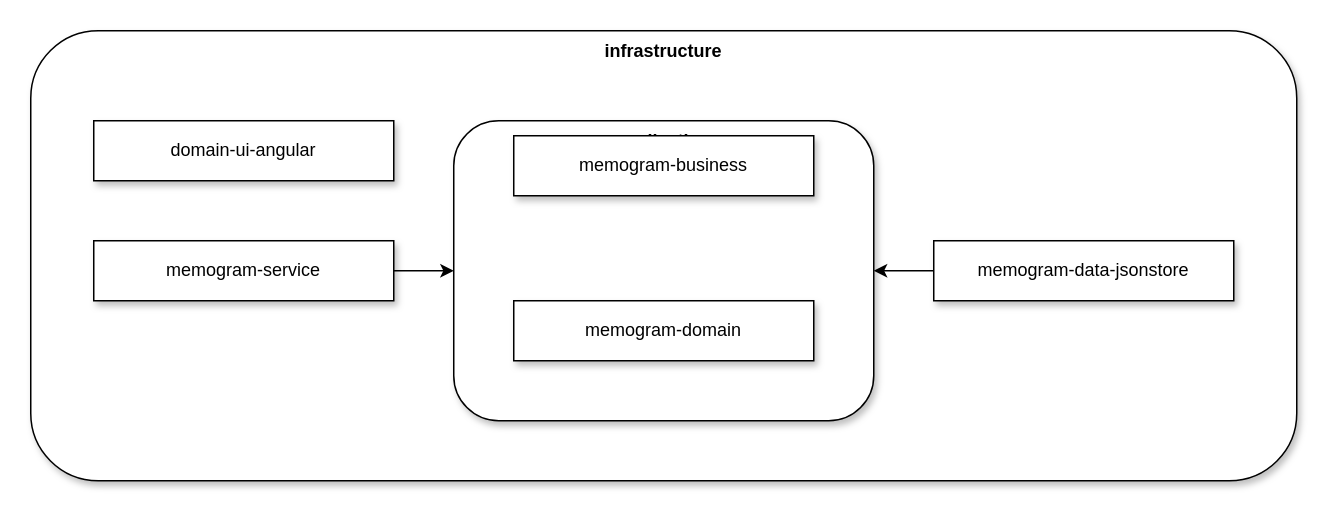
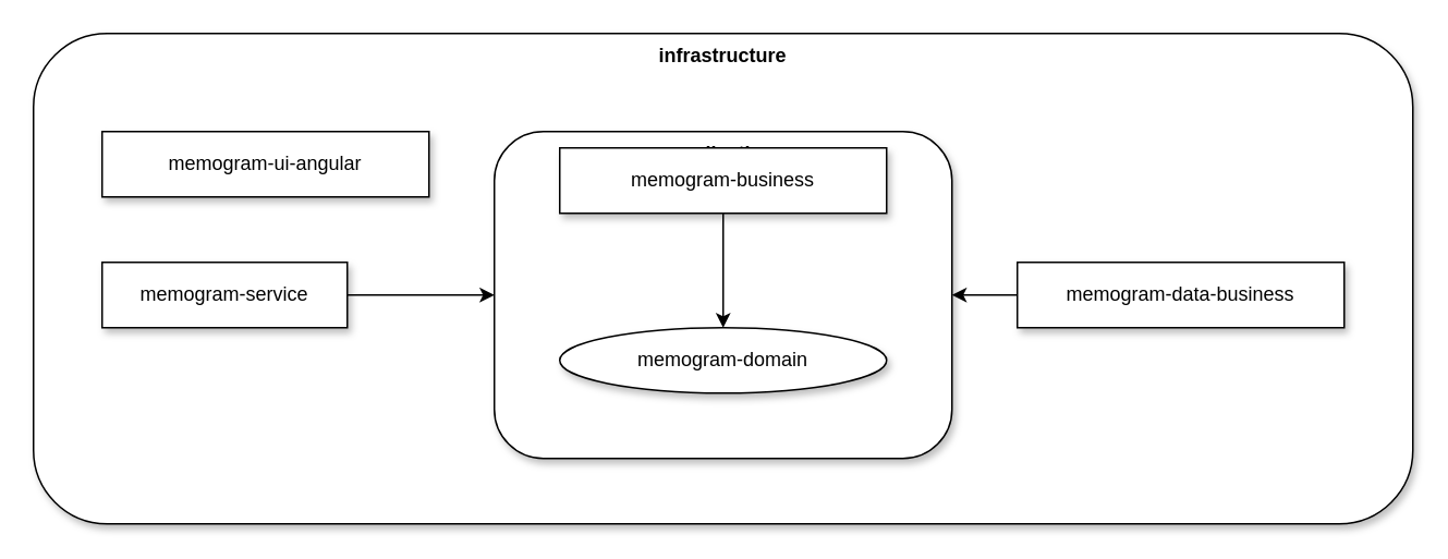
  <mxCell id="0" />
  <mxCell id="1" parent="0" />
  <mxCell id="2" value="infrastructure" style="rounded=1;whiteSpace=wrap;html=1;shadow=1;verticalAlign=top;fontStyle=1" vertex="1" parent="1"><mxGeometry x="20" y="20" width="844" height="300" as="geometry" /></mxCell>
  <mxCell id="3" value="application" style="rounded=1;whiteSpace=wrap;html=1;verticalAlign=top;fontStyle=1;shadow=1;" vertex="1" parent="1"><mxGeometry x="302" y="80" width="280" height="200" as="geometry" /></mxCell>
- <mxCell id="4" value="memogram-domain" style="rounded=0;whiteSpace=wrap;html=1;shadow=1;" vertex="1" parent="1"><mxGeometry x="342" y="200" width="200" height="40" as="geometry" /></mxCell>
+ <mxCell id="4" value="memogram-domain" style="ellipse;whiteSpace=wrap;html=1;shadow=1;" vertex="1" parent="1"><mxGeometry x="342" y="200" width="200" height="40" as="geometry" /></mxCell>
+ <mxCell id="5" style="edgeStyle=orthogonalEdgeStyle;rounded=0;orthogonalLoop=1;jettySize=auto;html=1;exitX=0.5;exitY=1;exitDx=0;exitDy=0;entryX=0.5;entryY=0;entryDx=0;entryDy=0;" edge="1" parent="1" source="6" target="4"><mxGeometry relative="1" as="geometry" /></mxCell>
  <mxCell id="6" value="memogram-business" style="rounded=0;whiteSpace=wrap;html=1;shadow=1;" vertex="1" parent="1"><mxGeometry x="342" y="90" width="200" height="40" as="geometry" /></mxCell>
  <mxCell id="7" style="edgeStyle=orthogonalEdgeStyle;rounded=0;orthogonalLoop=1;jettySize=auto;html=1;exitX=1;exitY=0.5;exitDx=0;exitDy=0;entryX=0;entryY=0.5;entryDx=0;entryDy=0;" edge="1" parent="1" source="8" target="3"><mxGeometry relative="1" as="geometry" /></mxCell>
- <mxCell id="8" value="memogram-service" style="rounded=0;whiteSpace=wrap;html=1;shadow=1;" vertex="1" parent="1"><mxGeometry x="62" y="160" width="200" height="40" as="geometry" /></mxCell>
- <mxCell id="9" value="domain-ui-angular" style="rounded=0;whiteSpace=wrap;html=1;shadow=1;" vertex="1" parent="1"><mxGeometry x="62" y="80" width="200" height="40" as="geometry" /></mxCell>
+ <mxCell id="8" value="memogram-service" style="rounded=0;whiteSpace=wrap;html=1;shadow=1;" vertex="1" parent="1"><mxGeometry x="62" y="160" width="150" height="40" as="geometry" /></mxCell>
+ <mxCell id="9" value="memogram-ui-angular" style="rounded=0;whiteSpace=wrap;html=1;shadow=1;" vertex="1" parent="1"><mxGeometry x="62" y="80" width="200" height="40" as="geometry" /></mxCell>
  <mxCell id="10" style="edgeStyle=orthogonalEdgeStyle;rounded=0;orthogonalLoop=1;jettySize=auto;html=1;exitX=0;exitY=0.5;exitDx=0;exitDy=0;entryX=1;entryY=0.5;entryDx=0;entryDy=0;" edge="1" parent="1" source="11" target="3"><mxGeometry relative="1" as="geometry" /></mxCell>
- <mxCell id="11" value="memogram-data-jsonstore" style="rounded=0;whiteSpace=wrap;html=1;shadow=1;" vertex="1" parent="1"><mxGeometry x="622" y="160" width="200" height="40" as="geometry" /></mxCell>
+ <mxCell id="11" value="memogram-data-business" style="rounded=0;whiteSpace=wrap;html=1;shadow=1;" vertex="1" parent="1"><mxGeometry x="622" y="160" width="200" height="40" as="geometry" /></mxCell>
